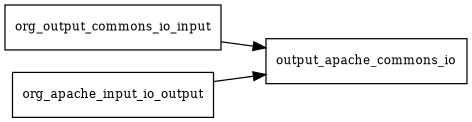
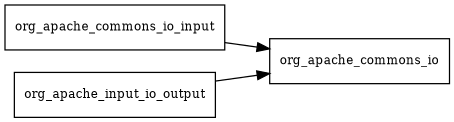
  digraph {
    rankdir=LR
    node [fontsize=10.0 shape=box]
-   org_apache_commons_io_input [label=org_output_commons_io_input]
-   org_apache_commons_io [label=output_apache_commons_io]
+   org_apache_commons_io_input
+   org_apache_commons_io
    n3 [label=org_apache_input_io_output]
    org_apache_commons_io_input -> org_apache_commons_io
    n3 -> org_apache_commons_io
  }
